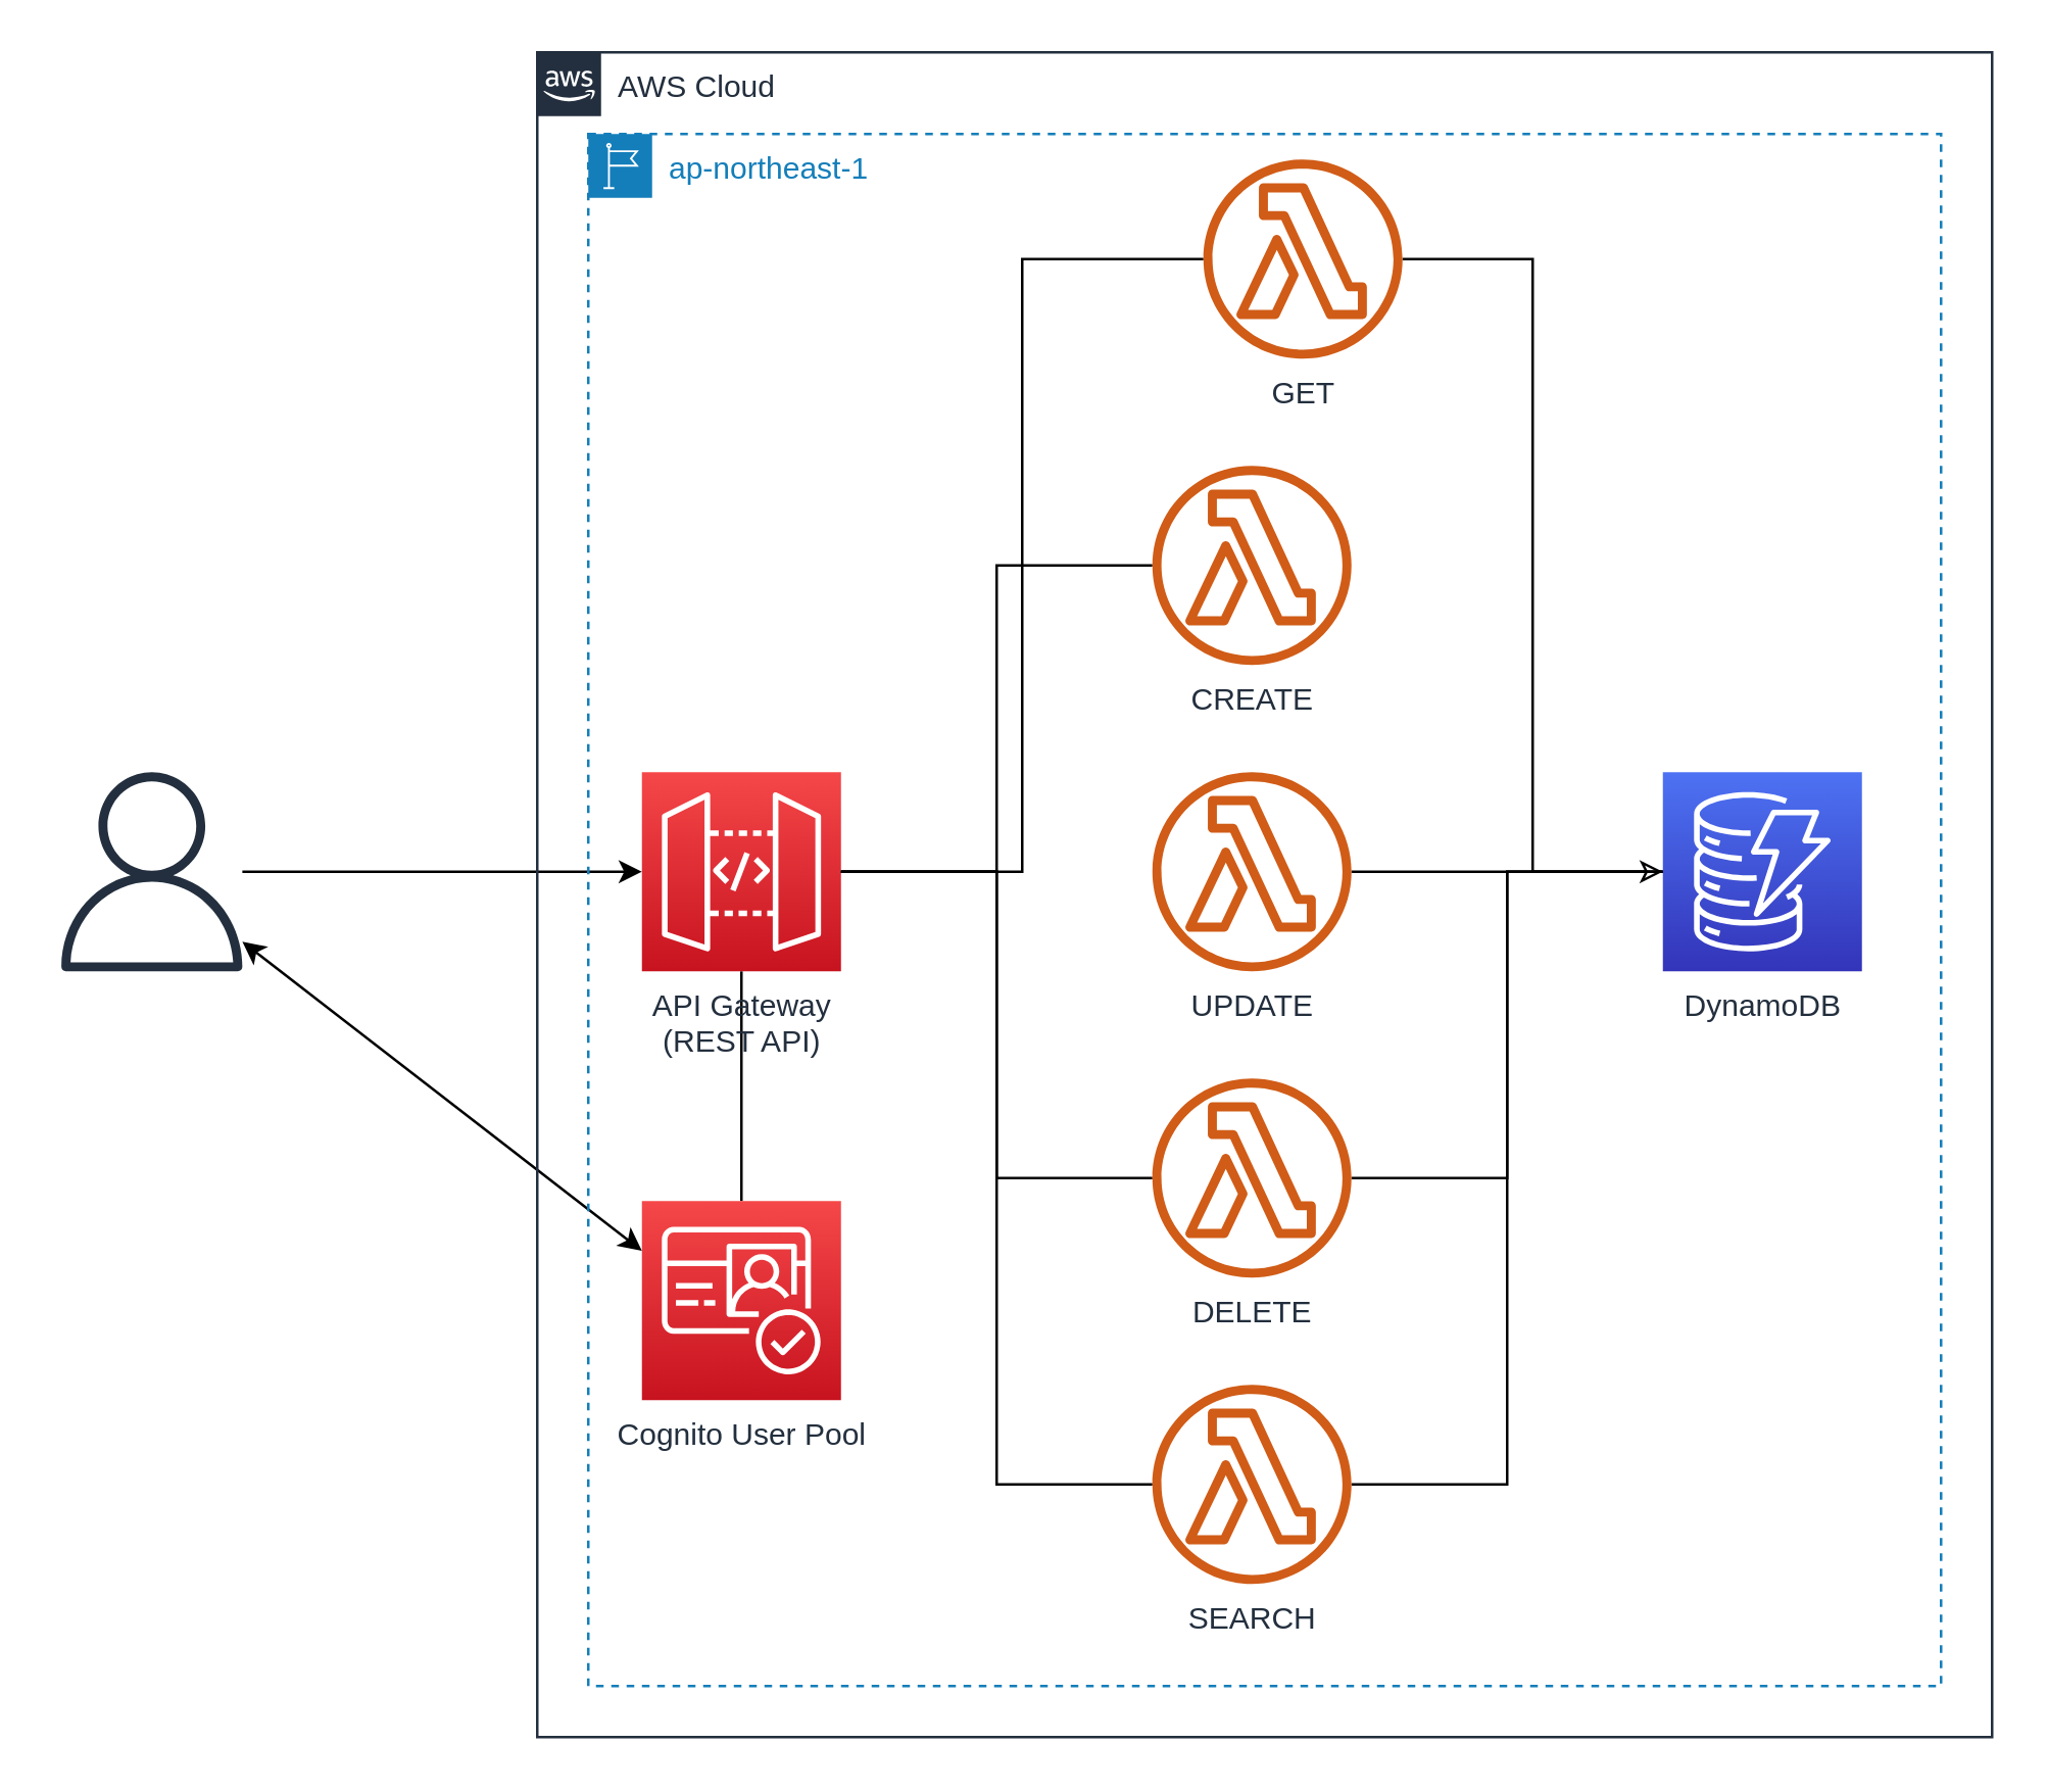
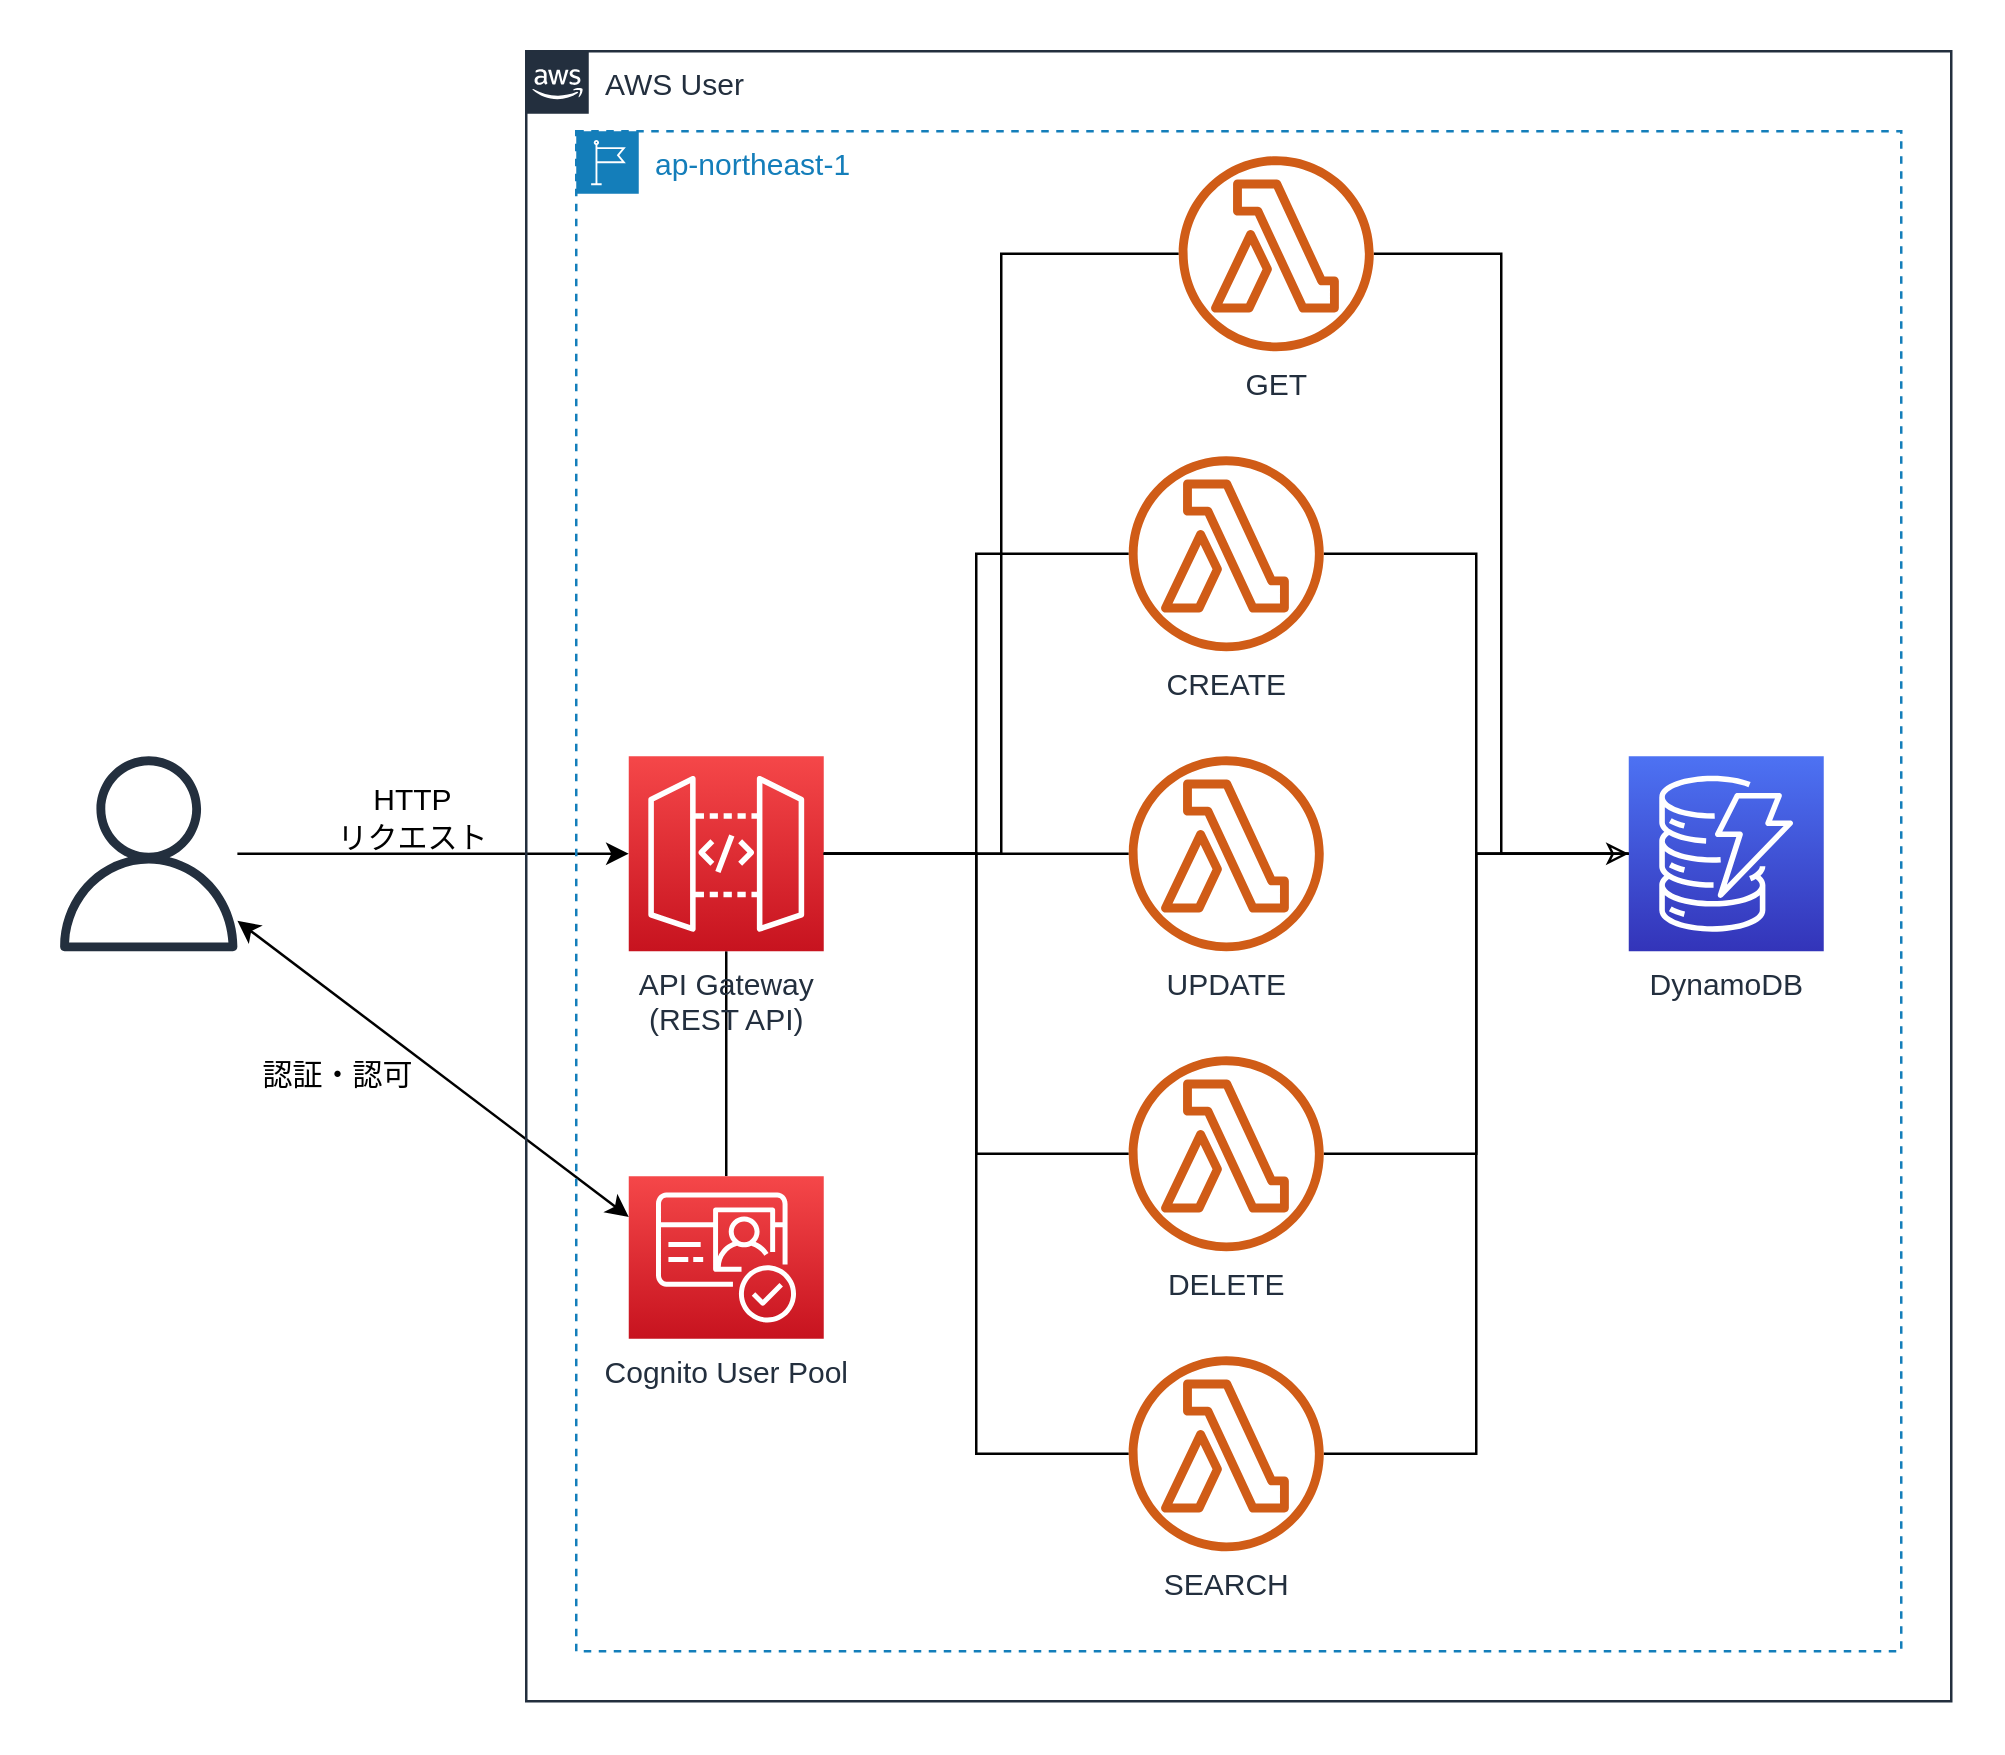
  <mxCell id="0" />
  <mxCell id="1" parent="0" />
  <mxCell id="2" style="edgeStyle=orthogonalEdgeStyle;rounded=0;orthogonalLoop=1;jettySize=auto;html=1;endArrow=none;endFill=0;" edge="1" parent="1" source="3" target="4"><mxGeometry relative="1" as="geometry"><mxPoint x="290" y="420" as="targetPoint" /></mxGeometry></mxCell>
- <mxCell id="3" value="Cognito User Pool" style="points=[[0,0,0],[0.25,0,0],[0.5,0,0],[0.75,0,0],[1,0,0],[0,1,0],[0.25,1,0],[0.5,1,0],[0.75,1,0],[1,1,0],[0,0.25,0],[0,0.5,0],[0,0.75,0],[1,0.25,0],[1,0.5,0],[1,0.75,0]];outlineConnect=0;fontColor=#232F3E;gradientColor=#F54749;gradientDirection=north;fillColor=#C7131F;strokeColor=#ffffff;dashed=0;verticalLabelPosition=bottom;verticalAlign=top;align=center;html=1;fontSize=12;fontStyle=0;aspect=fixed;shape=mxgraph.aws4.resourceIcon;resIcon=mxgraph.aws4.cognito;" vertex="1" parent="1"><mxGeometry x="251" y="470" width="78" height="78" as="geometry" /></mxCell>
+ <mxCell id="3" value="Cognito User Pool" style="points=[[0,0,0],[0.25,0,0],[0.5,0,0],[0.75,0,0],[1,0,0],[0,1,0],[0.25,1,0],[0.5,1,0],[0.75,1,0],[1,1,0],[0,0.25,0],[0,0.5,0],[0,0.75,0],[1,0.25,0],[1,0.5,0],[1,0.75,0]];outlineConnect=0;fontColor=#232F3E;gradientColor=#F54749;gradientDirection=north;fillColor=#C7131F;strokeColor=#ffffff;dashed=0;verticalLabelPosition=bottom;verticalAlign=top;align=center;html=1;fontSize=12;fontStyle=0;aspect=fixed;shape=mxgraph.aws4.resourceIcon;resIcon=mxgraph.aws4.cognito;" vertex="1" parent="1"><mxGeometry x="251" y="470" width="78" height="65" as="geometry" /></mxCell>
  <mxCell id="4" value="API Gateway&lt;br&gt;(REST API)" style="points=[[0,0,0],[0.25,0,0],[0.5,0,0],[0.75,0,0],[1,0,0],[0,1,0],[0.25,1,0],[0.5,1,0],[0.75,1,0],[1,1,0],[0,0.25,0],[0,0.5,0],[0,0.75,0],[1,0.25,0],[1,0.5,0],[1,0.75,0]];outlineConnect=0;fontColor=#232F3E;gradientColor=#F54749;gradientDirection=north;fillColor=#C7131F;strokeColor=#ffffff;dashed=0;verticalLabelPosition=bottom;verticalAlign=top;align=center;html=1;fontSize=12;fontStyle=0;aspect=fixed;shape=mxgraph.aws4.resourceIcon;resIcon=mxgraph.aws4.api_gateway;" vertex="1" parent="1"><mxGeometry x="251" y="302" width="78" height="78" as="geometry" /></mxCell>
  <mxCell id="5" value="DynamoDB" style="points=[[0,0,0],[0.25,0,0],[0.5,0,0],[0.75,0,0],[1,0,0],[0,1,0],[0.25,1,0],[0.5,1,0],[0.75,1,0],[1,1,0],[0,0.25,0],[0,0.5,0],[0,0.75,0],[1,0.25,0],[1,0.5,0],[1,0.75,0]];outlineConnect=0;fontColor=#232F3E;gradientColor=#4D72F3;gradientDirection=north;fillColor=#3334B9;strokeColor=#ffffff;dashed=0;verticalLabelPosition=bottom;verticalAlign=top;align=center;html=1;fontSize=12;fontStyle=0;aspect=fixed;shape=mxgraph.aws4.resourceIcon;resIcon=mxgraph.aws4.dynamodb;" vertex="1" parent="1"><mxGeometry x="651" y="302" width="78" height="78" as="geometry" /></mxCell>
  <mxCell id="6" style="edgeStyle=orthogonalEdgeStyle;rounded=0;orthogonalLoop=1;jettySize=auto;html=1;entryX=1;entryY=0.5;entryDx=0;entryDy=0;entryPerimeter=0;endArrow=none;endFill=0;" edge="1" parent="1" source="8" target="4"><mxGeometry relative="1" as="geometry" /></mxCell>
  <mxCell id="7" style="edgeStyle=orthogonalEdgeStyle;rounded=0;orthogonalLoop=1;jettySize=auto;html=1;entryX=0;entryY=0.5;entryDx=0;entryDy=0;entryPerimeter=0;endArrow=classic;endFill=0;" edge="1" parent="1" source="8" target="5"><mxGeometry relative="1" as="geometry" /></mxCell>
  <mxCell id="8" value="DELETE" style="outlineConnect=0;fontColor=#232F3E;gradientColor=none;fillColor=#D05C17;strokeColor=none;dashed=0;verticalLabelPosition=bottom;verticalAlign=top;align=center;html=1;fontSize=12;fontStyle=0;aspect=fixed;pointerEvents=1;shape=mxgraph.aws4.lambda_function;" vertex="1" parent="1"><mxGeometry x="451" y="422" width="78" height="78" as="geometry" /></mxCell>
- <mxCell id="9" style="edgeStyle=orthogonalEdgeStyle;rounded=0;orthogonalLoop=1;jettySize=auto;html=1;endArrow=none;endFill=0;" edge="1" parent="1" source="10" target="5"><mxGeometry relative="1" as="geometry" /></mxCell>
+ <mxCell id="9" style="edgeStyle=orthogonalEdgeStyle;rounded=0;orthogonalLoop=1;jettySize=auto;html=1;entryX=1;entryY=0.5;entryDx=0;entryDy=0;entryPerimeter=0;endArrow=none;endFill=0;" edge="1" parent="1" source="10" target="4"><mxGeometry relative="1" as="geometry" /></mxCell>
  <mxCell id="10" value="UPDATE" style="outlineConnect=0;fontColor=#232F3E;gradientColor=none;fillColor=#D05C17;strokeColor=none;dashed=0;verticalLabelPosition=bottom;verticalAlign=top;align=center;html=1;fontSize=12;fontStyle=0;aspect=fixed;pointerEvents=1;shape=mxgraph.aws4.lambda_function;" vertex="1" parent="1"><mxGeometry x="451" y="302" width="78" height="78" as="geometry" /></mxCell>
  <mxCell id="11" style="edgeStyle=orthogonalEdgeStyle;rounded=0;orthogonalLoop=1;jettySize=auto;html=1;entryX=1;entryY=0.5;entryDx=0;entryDy=0;entryPerimeter=0;endArrow=none;endFill=0;" edge="1" parent="1" source="13" target="4"><mxGeometry relative="1" as="geometry" /></mxCell>
+ <mxCell id="12" style="edgeStyle=orthogonalEdgeStyle;rounded=0;orthogonalLoop=1;jettySize=auto;html=1;entryX=0;entryY=0.5;entryDx=0;entryDy=0;entryPerimeter=0;endArrow=none;endFill=0;" edge="1" parent="1" source="13" target="5"><mxGeometry relative="1" as="geometry" /></mxCell>
  <mxCell id="13" value="CREATE" style="outlineConnect=0;fontColor=#232F3E;gradientColor=none;fillColor=#D05C17;strokeColor=none;dashed=0;verticalLabelPosition=bottom;verticalAlign=top;align=center;html=1;fontSize=12;fontStyle=0;aspect=fixed;pointerEvents=1;shape=mxgraph.aws4.lambda_function;" vertex="1" parent="1"><mxGeometry x="451" y="182" width="78" height="78" as="geometry" /></mxCell>
  <mxCell id="14" style="edgeStyle=orthogonalEdgeStyle;rounded=0;orthogonalLoop=1;jettySize=auto;html=1;entryX=1;entryY=0.5;entryDx=0;entryDy=0;entryPerimeter=0;endArrow=none;endFill=0;" edge="1" parent="1" source="16" target="4"><mxGeometry relative="1" as="geometry" /></mxCell>
  <mxCell id="15" style="edgeStyle=orthogonalEdgeStyle;rounded=0;orthogonalLoop=1;jettySize=auto;html=1;entryX=0;entryY=0.5;entryDx=0;entryDy=0;entryPerimeter=0;endArrow=none;endFill=0;" edge="1" parent="1" source="16" target="5"><mxGeometry relative="1" as="geometry" /></mxCell>
  <mxCell id="16" value="GET" style="outlineConnect=0;fontColor=#232F3E;gradientColor=none;fillColor=#D05C17;strokeColor=none;dashed=0;verticalLabelPosition=bottom;verticalAlign=top;align=center;html=1;fontSize=12;fontStyle=0;aspect=fixed;pointerEvents=1;shape=mxgraph.aws4.lambda_function;" vertex="1" parent="1"><mxGeometry x="471" y="62" width="78" height="78" as="geometry" /></mxCell>
  <mxCell id="17" style="edgeStyle=orthogonalEdgeStyle;rounded=0;orthogonalLoop=1;jettySize=auto;html=1;entryX=1;entryY=0.5;entryDx=0;entryDy=0;entryPerimeter=0;endArrow=none;endFill=0;" edge="1" parent="1" source="19" target="4"><mxGeometry relative="1" as="geometry" /></mxCell>
  <mxCell id="18" style="edgeStyle=orthogonalEdgeStyle;rounded=0;orthogonalLoop=1;jettySize=auto;html=1;entryX=0;entryY=0.5;entryDx=0;entryDy=0;entryPerimeter=0;endArrow=none;endFill=0;" edge="1" parent="1" source="19" target="5"><mxGeometry relative="1" as="geometry" /></mxCell>
  <mxCell id="19" value="SEARCH" style="outlineConnect=0;fontColor=#232F3E;gradientColor=none;fillColor=#D05C17;strokeColor=none;dashed=0;verticalLabelPosition=bottom;verticalAlign=top;align=center;html=1;fontSize=12;fontStyle=0;aspect=fixed;pointerEvents=1;shape=mxgraph.aws4.lambda_function;" vertex="1" parent="1"><mxGeometry x="451" y="542" width="78" height="78" as="geometry" /></mxCell>
  <mxCell id="20" value="" style="outlineConnect=0;fontColor=#232F3E;gradientColor=none;fillColor=#232F3E;strokeColor=none;dashed=0;verticalLabelPosition=bottom;verticalAlign=top;align=center;html=1;fontSize=12;fontStyle=0;aspect=fixed;pointerEvents=1;shape=mxgraph.aws4.user;" vertex="1" parent="1"><mxGeometry x="20" y="302" width="78" height="78" as="geometry" /></mxCell>
  <mxCell id="21" value="" style="endArrow=classic;html=1;entryX=0;entryY=0.25;entryDx=0;entryDy=0;entryPerimeter=0;startArrow=classic;startFill=1;" edge="1" parent="1" source="20" target="3"><mxGeometry width="50" height="50" relative="1" as="geometry"><mxPoint x="101" y="520" as="sourcePoint" /><mxPoint x="151" y="470" as="targetPoint" /></mxGeometry></mxCell>
  <mxCell id="22" value="" style="endArrow=classic;html=1;entryX=0;entryY=0.5;entryDx=0;entryDy=0;entryPerimeter=0;" edge="1" parent="1" source="20" target="4"><mxGeometry width="50" height="50" relative="1" as="geometry"><mxPoint x="129" y="384.868" as="sourcePoint" /><mxPoint x="261" y="499.5" as="targetPoint" /></mxGeometry></mxCell>
- <mxCell id="24" value="AWS Cloud" style="points=[[0,0],[0.25,0],[0.5,0],[0.75,0],[1,0],[1,0.25],[1,0.5],[1,0.75],[1,1],[0.75,1],[0.5,1],[0.25,1],[0,1],[0,0.75],[0,0.5],[0,0.25]];outlineConnect=0;gradientColor=none;html=1;whiteSpace=wrap;fontSize=12;fontStyle=0;shape=mxgraph.aws4.group;grIcon=mxgraph.aws4.group_aws_cloud_alt;strokeColor=#232F3E;fillColor=none;verticalAlign=top;align=left;spacingLeft=30;fontColor=#232F3E;dashed=0;" vertex="1" parent="1"><mxGeometry x="210" y="20" width="570" height="660" as="geometry" /></mxCell>
+ <mxCell id="23" value="認証・認可" style="text;html=1;strokeColor=none;fillColor=none;align=center;verticalAlign=middle;whiteSpace=wrap;rounded=0;" vertex="1" parent="1"><mxGeometry x="80" y="420" width="110" height="20" as="geometry" /></mxCell>
+ <mxCell id="24" value="AWS User" style="points=[[0,0],[0.25,0],[0.5,0],[0.75,0],[1,0],[1,0.25],[1,0.5],[1,0.75],[1,1],[0.75,1],[0.5,1],[0.25,1],[0,1],[0,0.75],[0,0.5],[0,0.25]];outlineConnect=0;gradientColor=none;html=1;whiteSpace=wrap;fontSize=12;fontStyle=0;shape=mxgraph.aws4.group;grIcon=mxgraph.aws4.group_aws_cloud_alt;strokeColor=#232F3E;fillColor=none;verticalAlign=top;align=left;spacingLeft=30;fontColor=#232F3E;dashed=0;" vertex="1" parent="1"><mxGeometry x="210" y="20" width="570" height="660" as="geometry" /></mxCell>
  <mxCell id="25" value="ap-northeast-1" style="points=[[0,0],[0.25,0],[0.5,0],[0.75,0],[1,0],[1,0.25],[1,0.5],[1,0.75],[1,1],[0.75,1],[0.5,1],[0.25,1],[0,1],[0,0.75],[0,0.5],[0,0.25]];outlineConnect=0;gradientColor=none;html=1;whiteSpace=wrap;fontSize=12;fontStyle=0;shape=mxgraph.aws4.group;grIcon=mxgraph.aws4.group_region;strokeColor=#147EBA;fillColor=none;verticalAlign=top;align=left;spacingLeft=30;fontColor=#147EBA;dashed=1;" vertex="1" parent="1"><mxGeometry x="230" y="52" width="530" height="608" as="geometry" /></mxCell>
+ <mxCell id="26" value="HTTP&lt;br&gt;リクエスト" style="text;html=1;strokeColor=none;align=center;verticalAlign=middle;whiteSpace=wrap;rounded=0;" vertex="1" parent="1"><mxGeometry x="130" y="317" width="70" height="20" as="geometry" /></mxCell>
